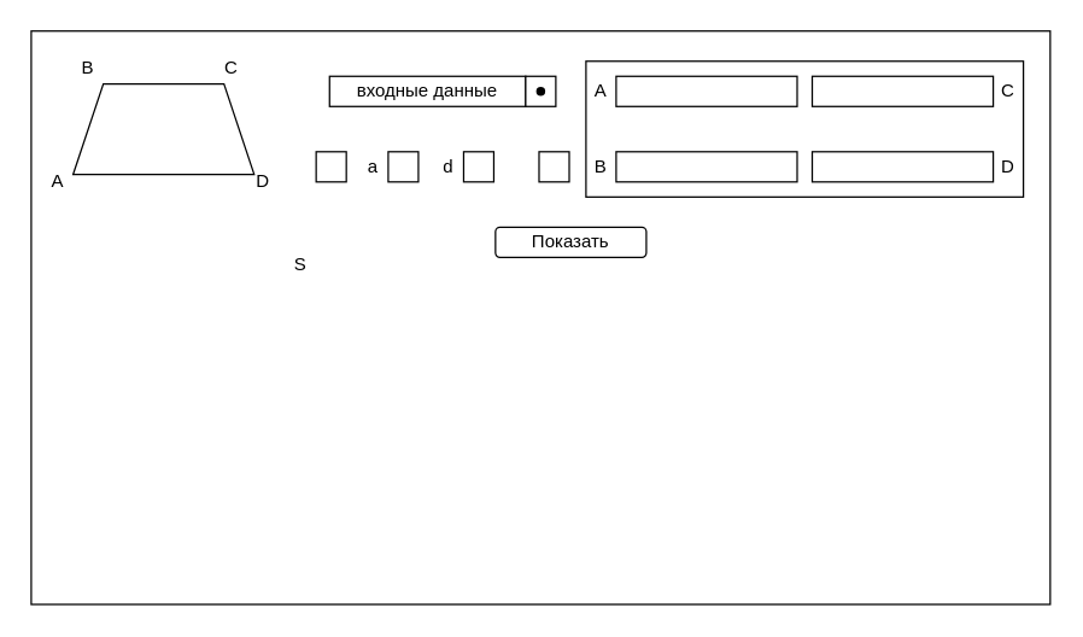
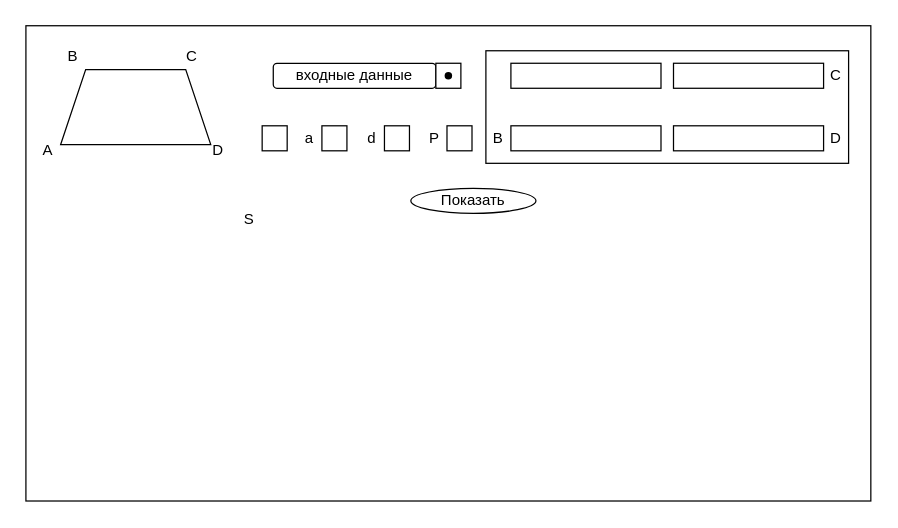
  <mxCell id="0" />
  <mxCell id="1" parent="0" />
  <mxCell id="2" value="" style="rounded=0;whiteSpace=wrap;html=1;fillColor=none;" vertex="1" parent="1"><mxGeometry x="20.22" y="20" width="675.56" height="380" as="geometry" /></mxCell>
  <mxCell id="3" value="" style="shape=trapezoid;perimeter=trapezoidPerimeter;whiteSpace=wrap;html=1;fixedSize=1;" vertex="1" parent="1"><mxGeometry x="48" y="55" width="120" height="60" as="geometry" /></mxCell>
- <mxCell id="4" value="входные данные" style="rounded=0;whiteSpace=wrap;html=1;" vertex="1" parent="1"><mxGeometry x="218" y="50" width="130" height="20" as="geometry" /></mxCell>
+ <mxCell id="4" value="входные данные" style="whiteSpace=wrap;html=1;rounded=1;" vertex="1" parent="1"><mxGeometry x="218" y="50" width="130" height="20" as="geometry" /></mxCell>
  <mxCell id="5" value="" style="rounded=0;whiteSpace=wrap;html=1;" vertex="1" parent="1"><mxGeometry x="348" y="50" width="20" height="20" as="geometry" /></mxCell>
  <mxCell id="6" value="" style="shape=waypoint;sketch=0;fillStyle=solid;size=6;pointerEvents=1;points=[];fillColor=none;resizable=0;rotatable=0;perimeter=centerPerimeter;snapToPoint=1;" vertex="1" parent="1"><mxGeometry x="348" y="50" width="20" height="20" as="geometry" /></mxCell>
  <mxCell id="7" value="" style="rounded=0;whiteSpace=wrap;html=1;" vertex="1" parent="1"><mxGeometry x="388" y="40" width="290" height="90" as="geometry" /></mxCell>
  <mxCell id="8" value="" style="rounded=0;whiteSpace=wrap;html=1;" vertex="1" parent="1"><mxGeometry x="408" y="50" width="120" height="20" as="geometry" /></mxCell>
  <mxCell id="9" value="" style="rounded=0;whiteSpace=wrap;html=1;" vertex="1" parent="1"><mxGeometry x="408" y="100" width="120" height="20" as="geometry" /></mxCell>
  <mxCell id="10" value="" style="rounded=0;whiteSpace=wrap;html=1;" vertex="1" parent="1"><mxGeometry x="538" y="50" width="120" height="20" as="geometry" /></mxCell>
  <mxCell id="11" value="" style="rounded=0;whiteSpace=wrap;html=1;" vertex="1" parent="1"><mxGeometry x="538" y="100" width="120" height="20" as="geometry" /></mxCell>
- <mxCell id="12" value="А" style="text;html=1;align=center;verticalAlign=middle;whiteSpace=wrap;rounded=0;" vertex="1" parent="1"><mxGeometry x="388" y="50" width="20" height="20" as="geometry" /></mxCell>
  <mxCell id="13" value="B" style="text;html=1;align=center;verticalAlign=middle;whiteSpace=wrap;rounded=0;" vertex="1" parent="1"><mxGeometry x="388" y="100" width="20" height="20" as="geometry" /></mxCell>
  <mxCell id="14" value="C" style="text;html=1;align=center;verticalAlign=middle;whiteSpace=wrap;rounded=0;" vertex="1" parent="1"><mxGeometry x="658" y="50" width="20" height="20" as="geometry" /></mxCell>
  <mxCell id="15" value="D" style="text;html=1;align=center;verticalAlign=middle;whiteSpace=wrap;rounded=0;" vertex="1" parent="1"><mxGeometry x="658" y="100" width="20" height="20" as="geometry" /></mxCell>
- <mxCell id="16" value="Показать" style="rounded=1;whiteSpace=wrap;html=1;" vertex="1" parent="1"><mxGeometry x="328" y="150" width="100" height="20" as="geometry" /></mxCell>
+ <mxCell id="16" value="Показать" style="ellipse;whiteSpace=wrap;html=1;" vertex="1" parent="1"><mxGeometry x="328" y="150" width="100" height="20" as="geometry" /></mxCell>
  <mxCell id="17" value="" style="rounded=0;whiteSpace=wrap;html=1;" vertex="1" parent="1"><mxGeometry x="209.11" y="100" width="20" height="20" as="geometry" /></mxCell>
  <mxCell id="18" value="" style="rounded=0;whiteSpace=wrap;html=1;" vertex="1" parent="1"><mxGeometry x="256.89" y="100" width="20" height="20" as="geometry" /></mxCell>
  <mxCell id="19" value="" style="rounded=0;whiteSpace=wrap;html=1;" vertex="1" parent="1"><mxGeometry x="306.89" y="100" width="20" height="20" as="geometry" /></mxCell>
  <mxCell id="20" value="" style="rounded=0;whiteSpace=wrap;html=1;" vertex="1" parent="1"><mxGeometry x="356.89" y="100" width="20" height="20" as="geometry" /></mxCell>
  <mxCell id="21" value="S" style="text;html=1;align=center;verticalAlign=middle;whiteSpace=wrap;rounded=0;" vertex="1" parent="1"><mxGeometry x="189.11" y="165" width="20" height="20" as="geometry" /></mxCell>
  <mxCell id="22" value="a" style="text;html=1;align=center;verticalAlign=middle;whiteSpace=wrap;rounded=0;" vertex="1" parent="1"><mxGeometry x="236.89" y="100" width="20" height="20" as="geometry" /></mxCell>
  <mxCell id="23" value="d" style="text;html=1;align=center;verticalAlign=middle;whiteSpace=wrap;rounded=0;" vertex="1" parent="1"><mxGeometry x="286.89" y="100" width="20" height="20" as="geometry" /></mxCell>
+ <mxCell id="24" value="P" style="text;html=1;align=center;verticalAlign=middle;whiteSpace=wrap;rounded=0;" vertex="1" parent="1"><mxGeometry x="336.89" y="100" width="20" height="20" as="geometry" /></mxCell>
  <mxCell id="25" value="A" style="text;html=1;align=center;verticalAlign=middle;whiteSpace=wrap;rounded=0;" vertex="1" parent="1"><mxGeometry x="28" y="110" width="20" height="20" as="geometry" /></mxCell>
  <mxCell id="26" value="B" style="text;html=1;align=center;verticalAlign=middle;whiteSpace=wrap;rounded=0;" vertex="1" parent="1"><mxGeometry x="48" y="35" width="20" height="20" as="geometry" /></mxCell>
  <mxCell id="27" value="C" style="text;html=1;align=center;verticalAlign=middle;whiteSpace=wrap;rounded=0;" vertex="1" parent="1"><mxGeometry x="138" y="30" width="30" height="30" as="geometry" /></mxCell>
  <mxCell id="28" value="D" style="text;html=1;align=center;verticalAlign=middle;whiteSpace=wrap;rounded=0;" vertex="1" parent="1"><mxGeometry x="159.11" y="105" width="30" height="30" as="geometry" /></mxCell>
